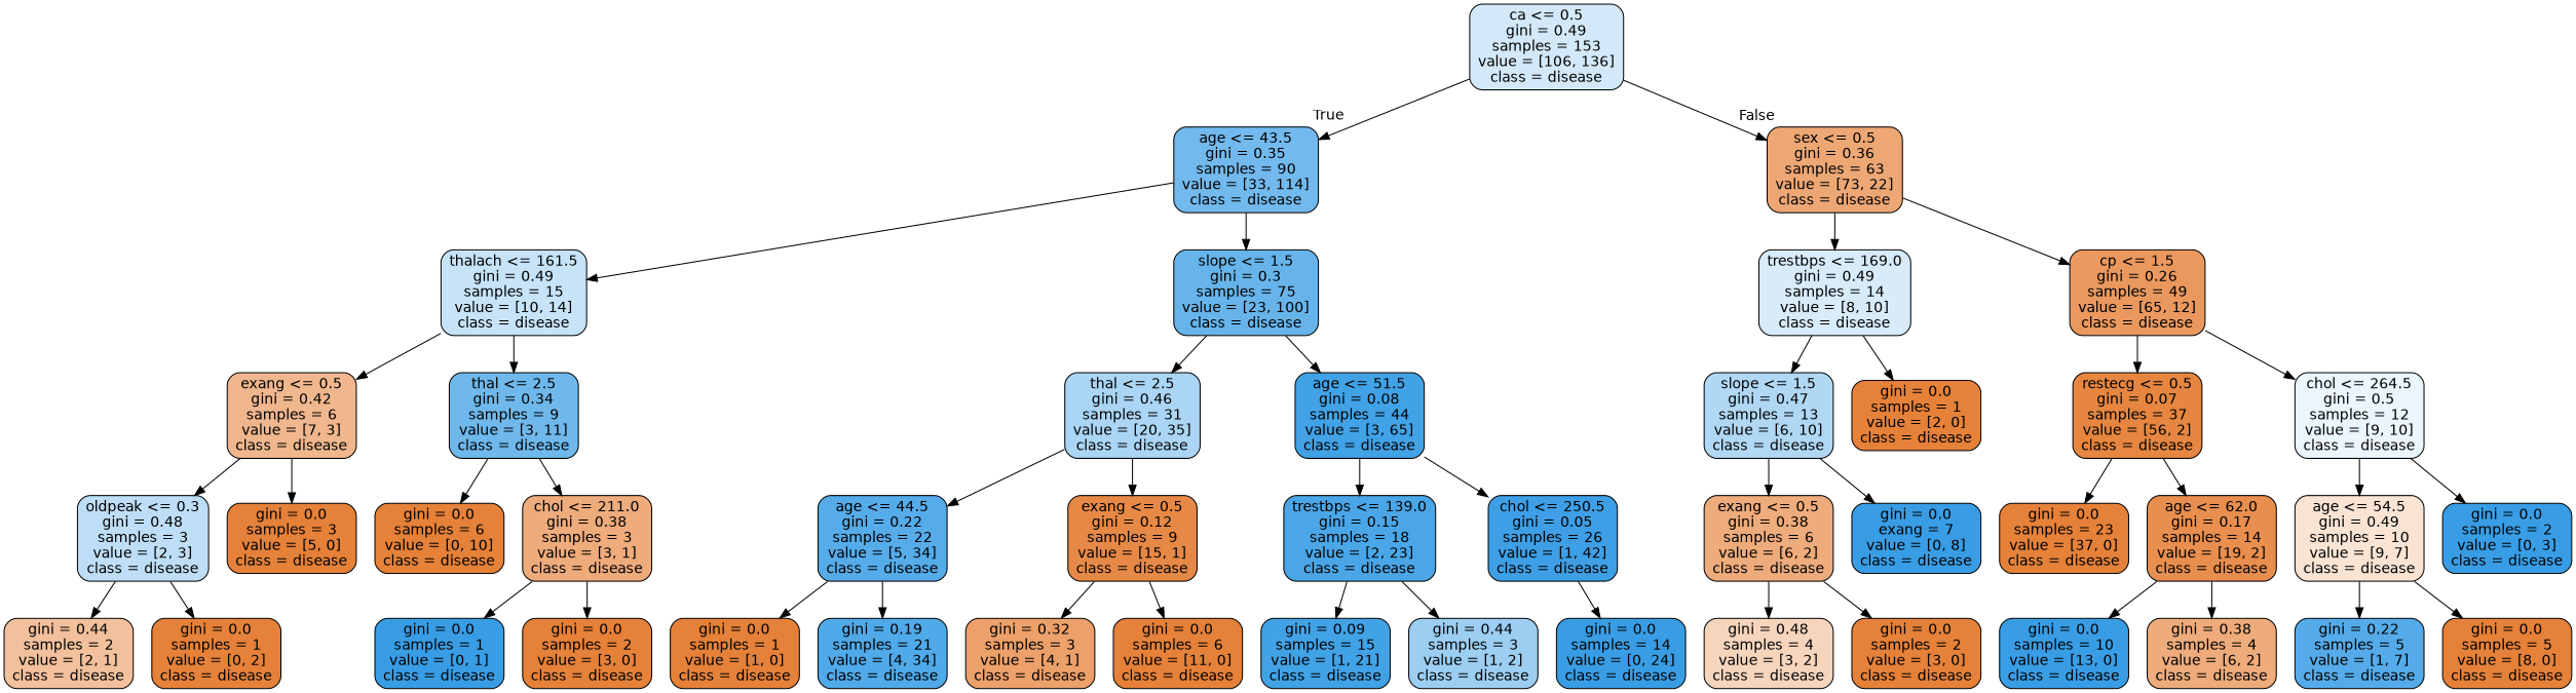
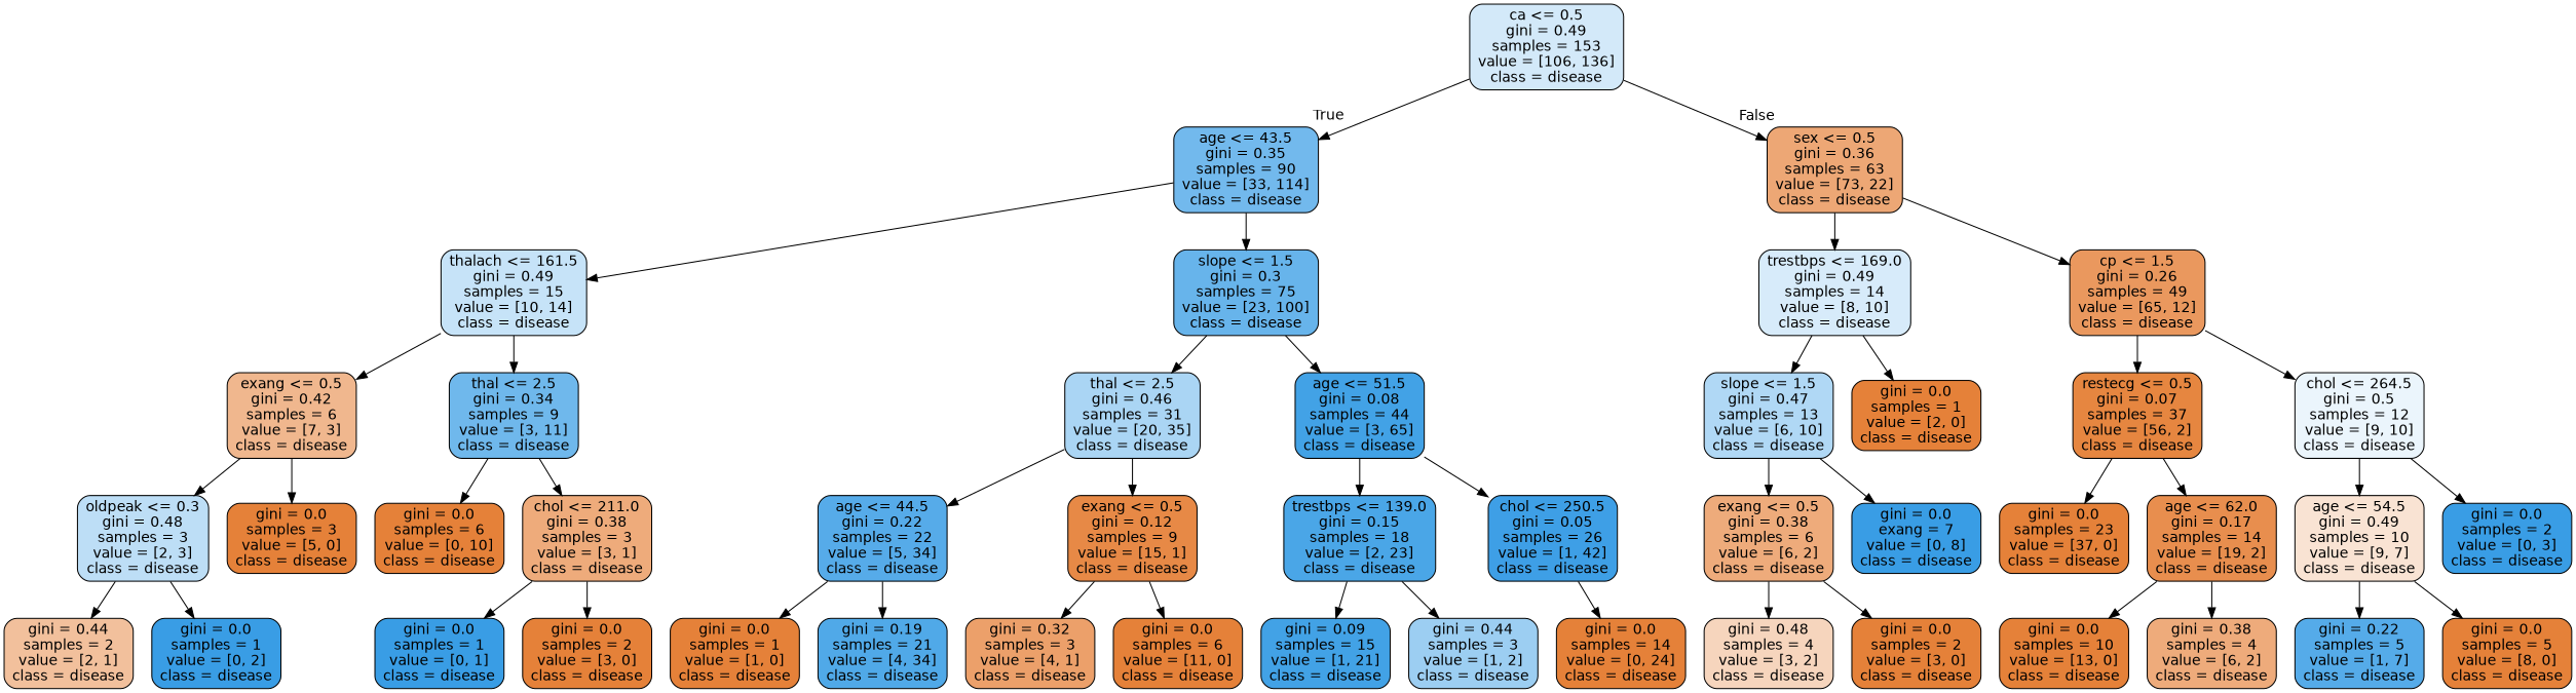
  digraph {
    node [color=black fillcolor="#e58139" fontname=helvetica shape=box style="filled, rounded"]
    edge [fontname=helvetica]
    n1 [fillcolor="#d3e9f9" label="ca <= 0.5\ngini = 0.49\nsamples = 153\nvalue = [106, 136]\nclass = disease"]
    n2 [fillcolor="#72b9ed" label="age <= 43.5\ngini = 0.35\nsamples = 90\nvalue = [33, 114]\nclass = disease"]
    n3 [fillcolor="#eda775" label="sex <= 0.5\ngini = 0.36\nsamples = 63\nvalue = [73, 22]\nclass = disease"]
    n4 [fillcolor="#c6e3f8" label="thalach <= 161.5\ngini = 0.49\nsamples = 15\nvalue = [10, 14]\nclass = disease"]
    n5 [fillcolor="#67b4eb" label="slope <= 1.5\ngini = 0.3\nsamples = 75\nvalue = [23, 100]\nclass = disease"]
    n6 [fillcolor="#d7ebfa" label="trestbps <= 169.0\ngini = 0.49\nsamples = 14\nvalue = [8, 10]\nclass = disease"]
    n7 [fillcolor="#ea985e" label="cp <= 1.5\ngini = 0.26\nsamples = 49\nvalue = [65, 12]\nclass = disease"]
    n8 [fillcolor="#f0b78e" label="exang <= 0.5\ngini = 0.42\nsamples = 6\nvalue = [7, 3]\nclass = disease"]
    n9 [fillcolor="#6fb8ec" label="thal <= 2.5\ngini = 0.34\nsamples = 9\nvalue = [3, 11]\nclass = disease"]
    n10 [fillcolor="#aad5f4" label="thal <= 2.5\ngini = 0.46\nsamples = 31\nvalue = [20, 35]\nclass = disease"]
    n11 [fillcolor="#42a2e6" label="age <= 51.5\ngini = 0.08\nsamples = 44\nvalue = [3, 65]\nclass = disease"]
    n12 [fillcolor="#bddef6" label="oldpeak <= 0.3\ngini = 0.48\nsamples = 3\nvalue = [2, 3]\nclass = disease"]
    n13 [label="gini = 0.0\nsamples = 3\nvalue = [5, 0]\nclass = disease"]
    n14 [label="gini = 0.0\nsamples = 6\nvalue = [0, 10]\nclass = disease"]
    n15 [fillcolor="#eeab7b" label="chol <= 211.0\ngini = 0.38\nsamples = 3\nvalue = [3, 1]\nclass = disease"]
    n16 [fillcolor="#f2c09c" label="gini = 0.44\nsamples = 2\nvalue = [2, 1]\nclass = disease"]
-   n17 [label="gini = 0.0\nsamples = 1\nvalue = [0, 2]\nclass = disease"]
+   n17 [fillcolor="#399de5" label="gini = 0.0\nsamples = 1\nvalue = [0, 2]\nclass = disease"]
    n18 [fillcolor="#399de5" label="gini = 0.0\nsamples = 1\nvalue = [0, 1]\nclass = disease"]
    n19 [label="gini = 0.0\nsamples = 2\nvalue = [3, 0]\nclass = disease"]
    n20 [fillcolor="#56abe9" label="age <= 44.5\ngini = 0.22\nsamples = 22\nvalue = [5, 34]\nclass = disease"]
    n21 [fillcolor="#e78946" label="exang <= 0.5\ngini = 0.12\nsamples = 9\nvalue = [15, 1]\nclass = disease"]
    n22 [fillcolor="#4aa6e7" label="trestbps <= 139.0\ngini = 0.15\nsamples = 18\nvalue = [2, 23]\nclass = disease"]
    n23 [fillcolor="#3e9fe6" label="chol <= 250.5\ngini = 0.05\nsamples = 26\nvalue = [1, 42]\nclass = disease"]
    n24 [label="gini = 0.0\nsamples = 1\nvalue = [1, 0]\nclass = disease"]
    n25 [fillcolor="#50a9e8" label="gini = 0.19\nsamples = 21\nvalue = [4, 34]\nclass = disease"]
    n26 [fillcolor="#eca06a" label="gini = 0.32\nsamples = 3\nvalue = [4, 1]\nclass = disease"]
    n27 [label="gini = 0.0\nsamples = 6\nvalue = [11, 0]\nclass = disease"]
    n28 [fillcolor="#42a2e6" label="gini = 0.09\nsamples = 15\nvalue = [1, 21]\nclass = disease"]
    n29 [fillcolor="#9ccef2" label="gini = 0.44\nsamples = 3\nvalue = [1, 2]\nclass = disease"]
-   n30 [fillcolor="#399de5" label="gini = 0.0\nsamples = 14\nvalue = [0, 24]\nclass = disease"]
+   n30 [label="gini = 0.0\nsamples = 14\nvalue = [0, 24]\nclass = disease"]
    n31 [fillcolor="#b0d8f5" label="slope <= 1.5\ngini = 0.47\nsamples = 13\nvalue = [6, 10]\nclass = disease"]
    n32 [label="gini = 0.0\nsamples = 1\nvalue = [2, 0]\nclass = disease"]
    n33 [fillcolor="#e68640" label="restecg <= 0.5\ngini = 0.07\nsamples = 37\nvalue = [56, 2]\nclass = disease"]
    n34 [fillcolor="#ebf5fc" label="chol <= 264.5\ngini = 0.5\nsamples = 12\nvalue = [9, 10]\nclass = disease"]
    n35 [fillcolor="#eeab7b" label="exang <= 0.5\ngini = 0.38\nsamples = 6\nvalue = [6, 2]\nclass = disease"]
    n36 [fillcolor="#399de5" label="gini = 0.0\nexang = 7\nvalue = [0, 8]\nclass = disease"]
    n37 [fillcolor="#f6d5bd" label="gini = 0.48\nsamples = 4\nvalue = [3, 2]\nclass = disease"]
    n38 [label="gini = 0.0\nsamples = 2\nvalue = [3, 0]\nclass = disease"]
    n39 [label="gini = 0.0\nsamples = 23\nvalue = [37, 0]\nclass = disease"]
    n40 [fillcolor="#e88e4e" label="age <= 62.0\ngini = 0.17\nsamples = 14\nvalue = [19, 2]\nclass = disease"]
    n41 [fillcolor="#f9e3d3" label="age <= 54.5\ngini = 0.49\nsamples = 10\nvalue = [9, 7]\nclass = disease"]
    n42 [fillcolor="#399de5" label="gini = 0.0\nsamples = 2\nvalue = [0, 3]\nclass = disease"]
-   n43 [fillcolor="#399de5" label="gini = 0.0\nsamples = 10\nvalue = [13, 0]\nclass = disease"]
+   n43 [label="gini = 0.0\nsamples = 10\nvalue = [13, 0]\nclass = disease"]
    n44 [fillcolor="#eeab7b" label="gini = 0.38\nsamples = 4\nvalue = [6, 2]\nclass = disease"]
    n45 [fillcolor="#55abe9" label="gini = 0.22\nsamples = 5\nvalue = [1, 7]\nclass = disease"]
    n46 [label="gini = 0.0\nsamples = 5\nvalue = [8, 0]\nclass = disease"]
    n1 -> n2 [headlabel=True labelangle=45 labeldistance=2.5]
    n1 -> n3 [headlabel=False labelangle=-45 labeldistance=2.5]
    n2 -> n4
    n2 -> n5
    n3 -> n6
    n3 -> n7
    n4 -> n8
    n4 -> n9
    n5 -> n10
    n5 -> n11
    n6 -> n31
    n6 -> n32
    n7 -> n33
    n7 -> n34
    n8 -> n12
    n8 -> n13
    n9 -> n14
    n9 -> n15
    n10 -> n20
    n10 -> n21
    n11 -> n22
    n11 -> n23
    n12 -> n16
    n12 -> n17
    n15 -> n18
    n15 -> n19
    n20 -> n24
    n20 -> n25
    n21 -> n26
    n21 -> n27
    n22 -> n28
    n22 -> n29
    n23 -> n30
    n31 -> n35
    n31 -> n36
    n33 -> n39
    n33 -> n40
    n34 -> n41
    n34 -> n42
    n35 -> n37
    n35 -> n38
    n40 -> n43
    n40 -> n44
    n41 -> n45
    n41 -> n46
  }
